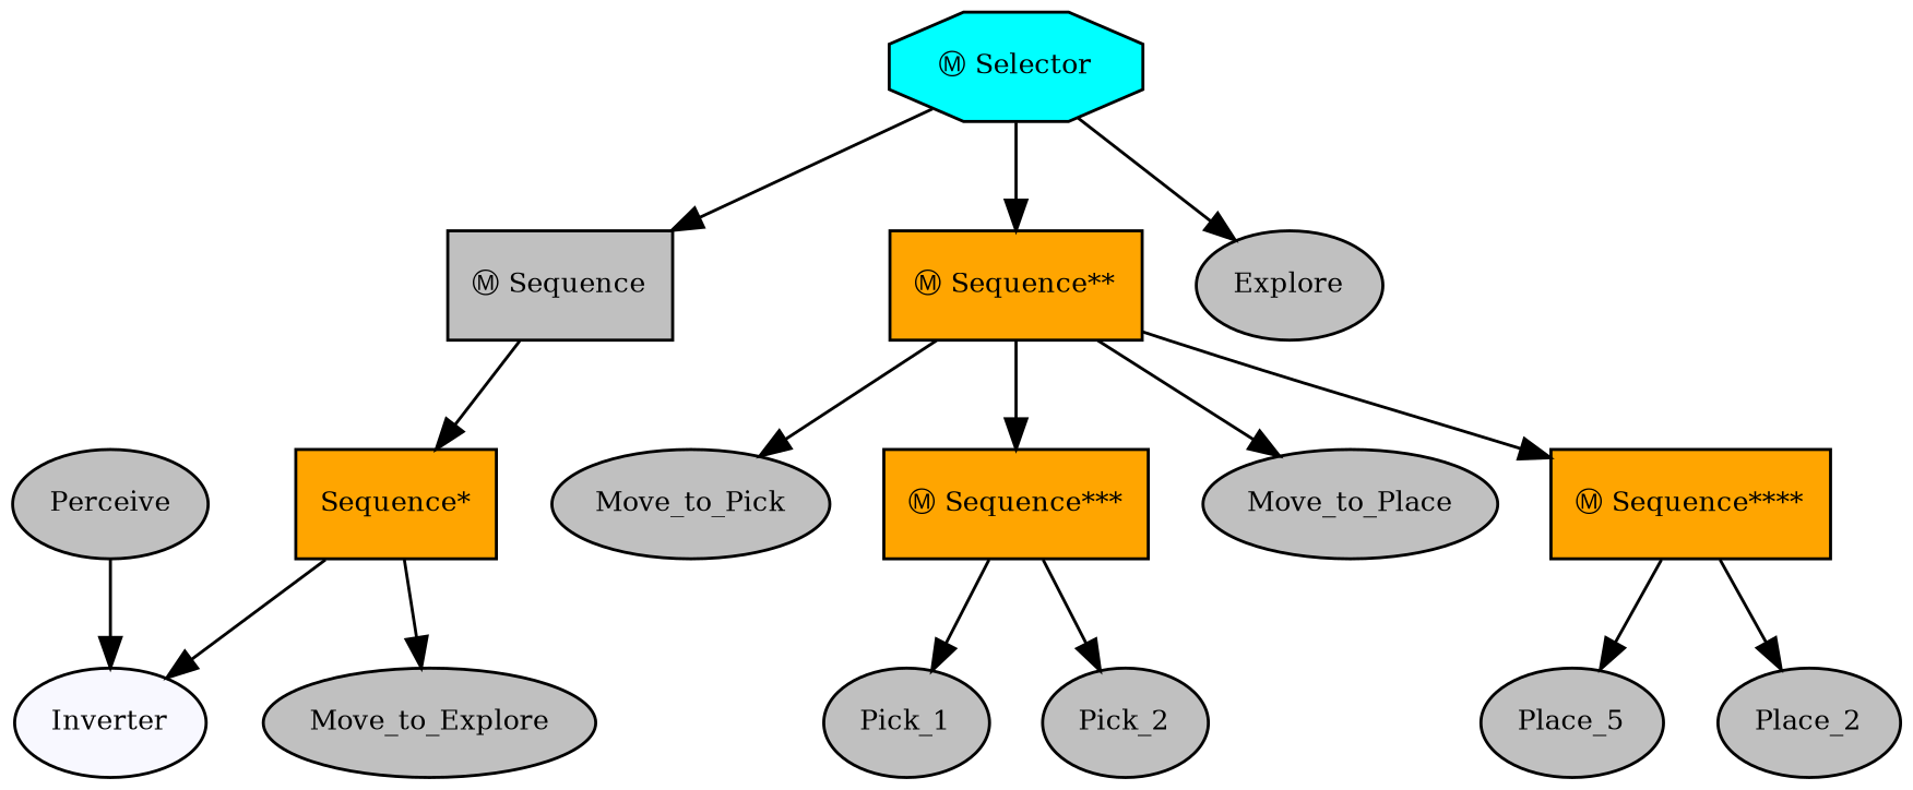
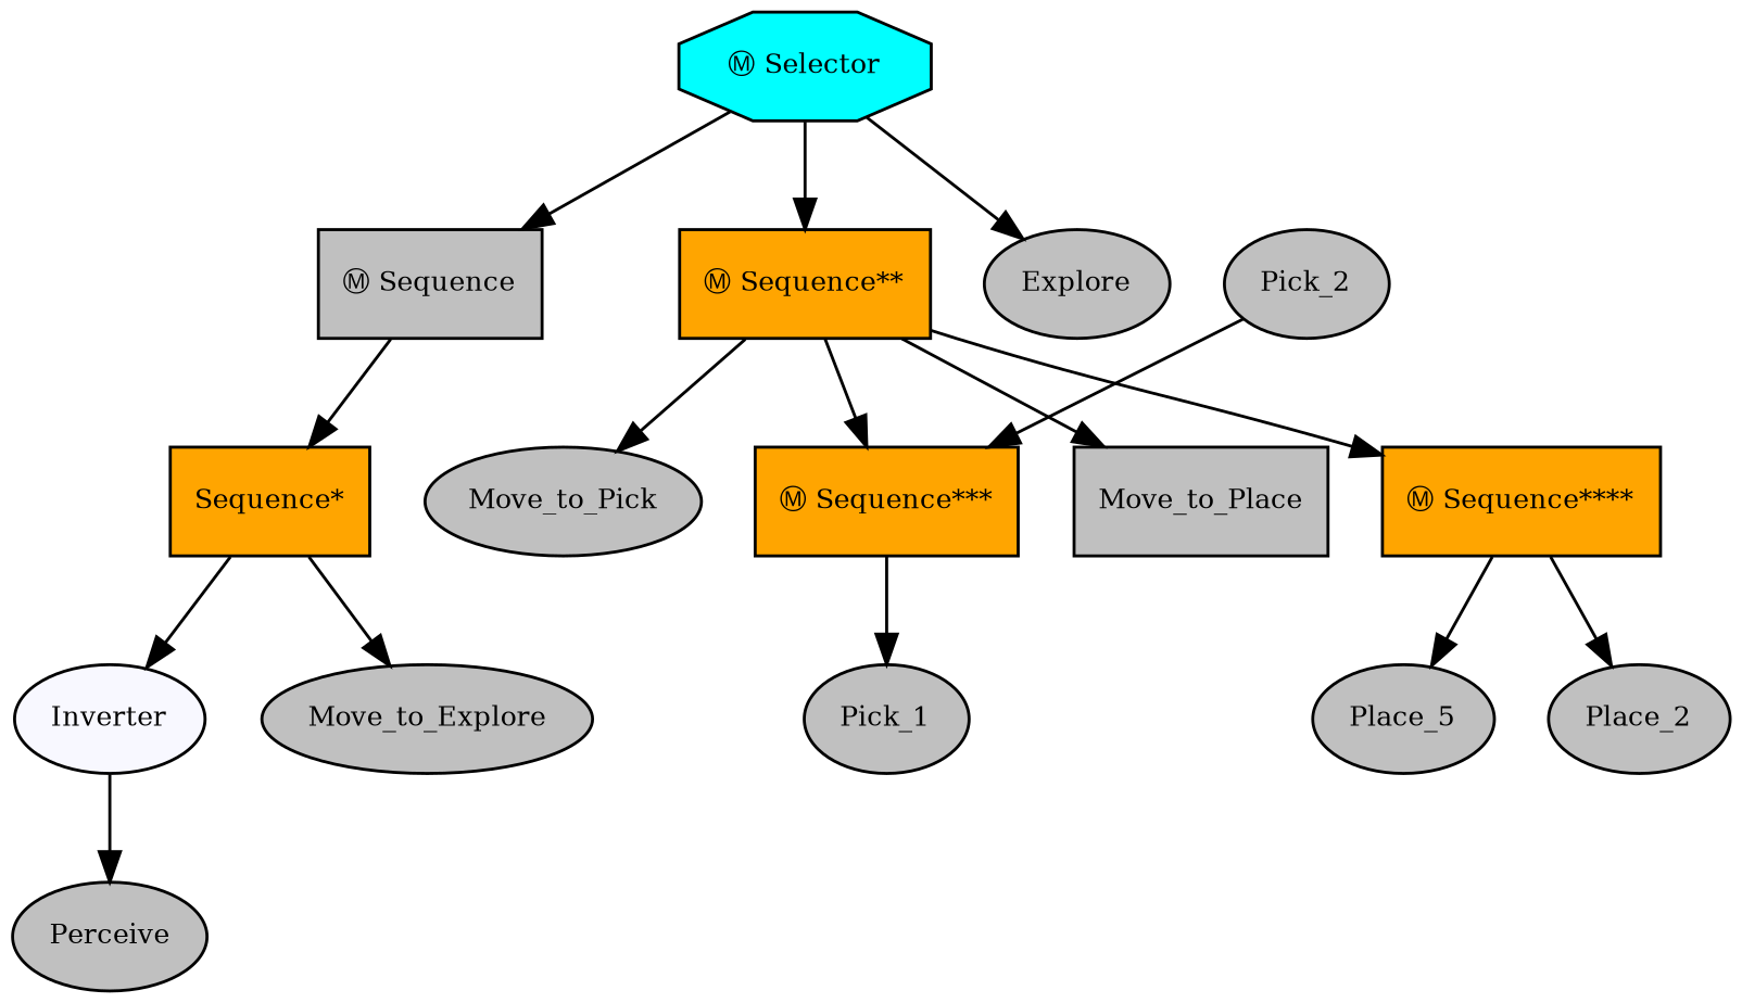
  digraph {
    fontname="times-roman"
    ordering=out
    node [fillcolor=gray fontcolor=black fontname="times-roman" fontsize=9 shape=ellipse style=filled]
    edge [fontname="times-roman"]
    n1 [fillcolor=cyan label="Ⓜ Selector" shape=octagon]
    n2 [label="Ⓜ Sequence" shape=box]
    n3 [fillcolor=orange label="Ⓜ Sequence**" shape=box]
    n4 [label=Explore]
    n5 [fillcolor=orange label="Sequence*" shape=box]
    n6 [label=Move_to_Pick]
    n7 [fillcolor=orange label="Ⓜ Sequence***" shape=box]
-   n8 [label=Move_to_Place]
+   n8 [label=Move_to_Place shape=box]
    n9 [fillcolor=orange label="Ⓜ Sequence****" shape=box]
    n10 [fillcolor=ghostwhite label=Inverter]
    n11 [label=Move_to_Explore]
    n12 [label=Perceive]
    n13 [label=Pick_1]
    n14 [label=Pick_2]
    n15 [label=Place_5]
    n16 [label=Place_2]
    n1 -> n2
    n1 -> n3
    n1 -> n4
    n2 -> n5
    n3 -> n6
    n3 -> n7
    n3 -> n8
    n3 -> n9
    n5 -> n10
    n5 -> n11
    n7 -> n13
-   n7 -> n14
+   n14 -> n7
    n9 -> n15
    n9 -> n16
-   n12 -> n10
+   n10 -> n12
  }
